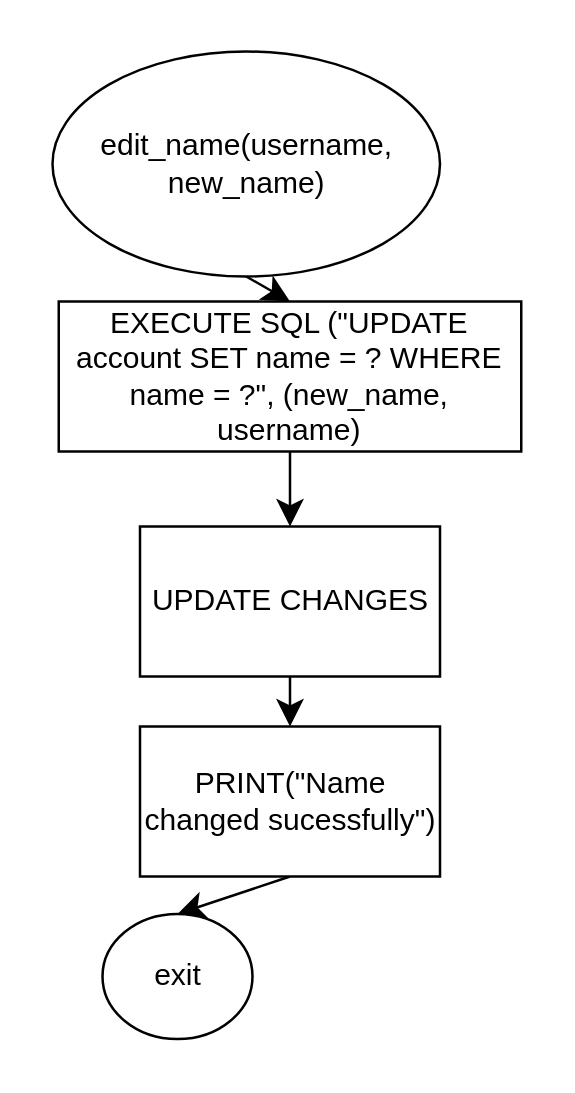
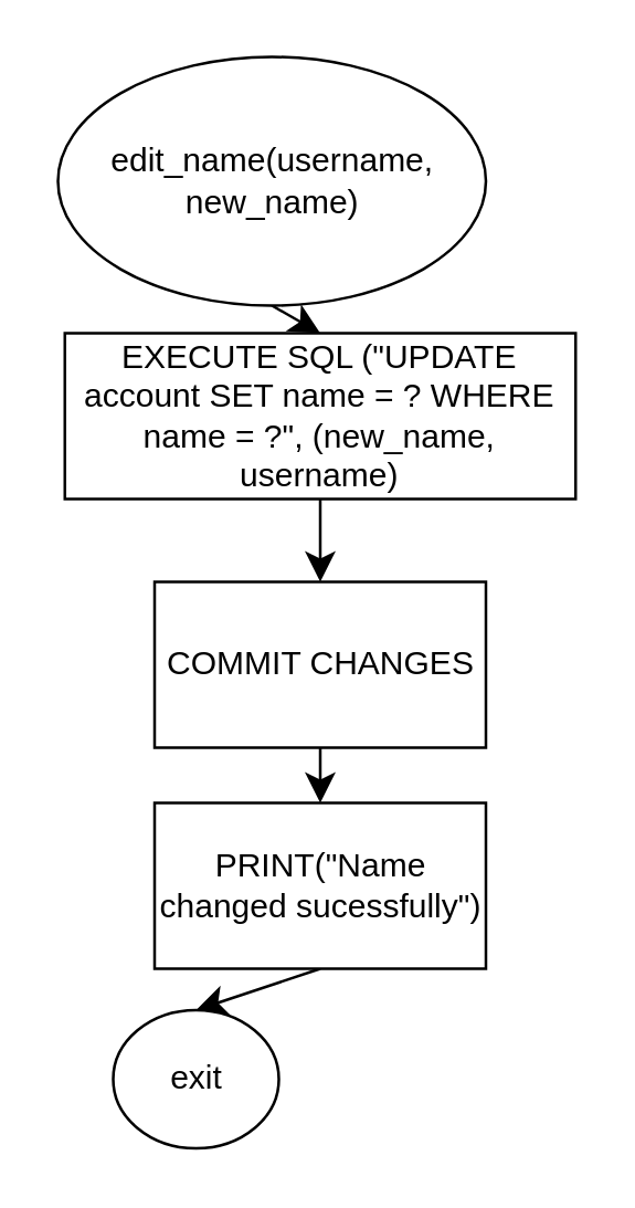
  <mxCell id="0" />
  <mxCell id="1" parent="0" />
  <mxCell id="2" style="edgeStyle=none;curved=1;rounded=0;orthogonalLoop=1;jettySize=auto;html=1;exitX=0.5;exitY=1;exitDx=0;exitDy=0;entryX=0.5;entryY=0;entryDx=0;entryDy=0;fontSize=12;startSize=8;endSize=8;" parent="1" source="3" target="5" edge="1"><mxGeometry relative="1" as="geometry" /></mxCell>
  <mxCell id="3" value="edit_name(username, new_name)" style="ellipse;whiteSpace=wrap;html=1;" parent="1" vertex="1"><mxGeometry x="20.5" y="20" width="155" height="90" as="geometry" /></mxCell>
  <mxCell id="4" style="edgeStyle=none;curved=1;rounded=0;orthogonalLoop=1;jettySize=auto;html=1;exitX=0.5;exitY=1;exitDx=0;exitDy=0;entryX=0.5;entryY=0;entryDx=0;entryDy=0;fontSize=12;startSize=8;endSize=8;" parent="1" source="5" target="7" edge="1"><mxGeometry relative="1" as="geometry" /></mxCell>
  <mxCell id="5" value="EXECUTE SQL (&quot;UPDATE account SET name = ? WHERE name = ?&quot;, (new_name, username)" style="rounded=0;whiteSpace=wrap;html=1;" parent="1" vertex="1"><mxGeometry x="23" y="120" width="185" height="60" as="geometry" /></mxCell>
  <mxCell id="6" style="edgeStyle=none;curved=1;rounded=0;orthogonalLoop=1;jettySize=auto;html=1;exitX=0.5;exitY=1;exitDx=0;exitDy=0;fontSize=12;startSize=8;endSize=8;" parent="1" source="7" target="9" edge="1"><mxGeometry relative="1" as="geometry" /></mxCell>
- <mxCell id="7" value="UPDATE CHANGES" style="rounded=0;whiteSpace=wrap;html=1;" parent="1" vertex="1"><mxGeometry x="55.5" y="210" width="120" height="60" as="geometry" /></mxCell>
+ <mxCell id="7" value="COMMIT CHANGES" style="rounded=0;whiteSpace=wrap;html=1;" parent="1" vertex="1"><mxGeometry x="55.5" y="210" width="120" height="60" as="geometry" /></mxCell>
  <mxCell id="8" style="edgeStyle=none;curved=1;rounded=0;orthogonalLoop=1;jettySize=auto;html=1;exitX=0.5;exitY=1;exitDx=0;exitDy=0;entryX=0.5;entryY=0;entryDx=0;entryDy=0;fontSize=12;startSize=8;endSize=8;" parent="1" source="9" target="10" edge="1"><mxGeometry relative="1" as="geometry" /></mxCell>
  <mxCell id="9" value="PRINT(&quot;Name changed sucessfully&quot;)" style="rounded=0;whiteSpace=wrap;html=1;" parent="1" vertex="1"><mxGeometry x="55.5" y="290" width="120" height="60" as="geometry" /></mxCell>
  <mxCell id="10" value="exit" style="ellipse;whiteSpace=wrap;html=1;" parent="1" vertex="1"><mxGeometry x="40.5" y="365" width="60" height="50" as="geometry" /></mxCell>
